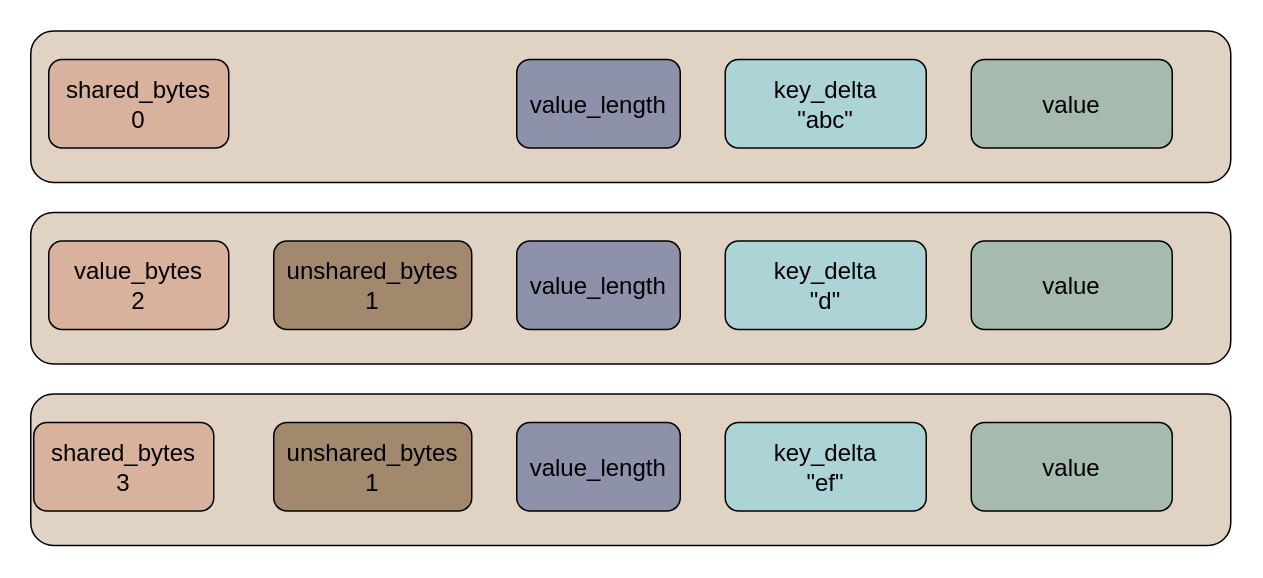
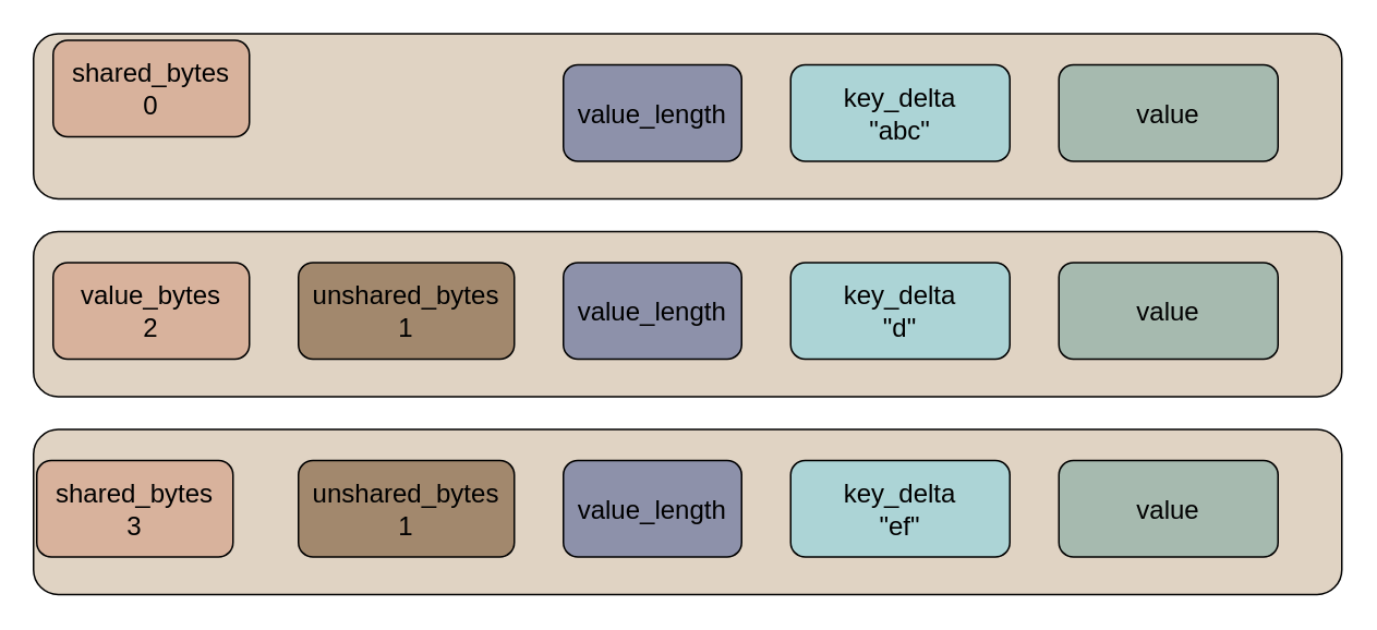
  <mxCell id="0" />
  <mxCell id="1" parent="0" />
  <mxCell id="2" value="" style="group" vertex="1" connectable="0" parent="1"><mxGeometry x="20" y="20" width="800" height="101" as="geometry" /></mxCell>
  <mxCell id="3" value="" style="rounded=1;whiteSpace=wrap;html=1;fontSize=16;fillColor=#E0D3C3;" parent="2" vertex="1"><mxGeometry width="800" height="101" as="geometry" /></mxCell>
- <mxCell id="4" value="shared_bytes&lt;br&gt;0" style="rounded=1;whiteSpace=wrap;html=1;fontSize=16;fillColor=#D8B29C;fontColor=default;labelBackgroundColor=none;" parent="2" vertex="1"><mxGeometry x="12" y="19" width="120" height="59" as="geometry" /></mxCell>
+ <mxCell id="4" value="shared_bytes&lt;br&gt;0" style="rounded=1;whiteSpace=wrap;html=1;fontSize=16;fillColor=#D8B29C;fontColor=default;labelBackgroundColor=none;" parent="2" vertex="1"><mxGeometry x="12" y="4" width="120" height="59" as="geometry" /></mxCell>
  <mxCell id="5" value="value_length&lt;br&gt;" style="rounded=1;whiteSpace=wrap;html=1;fontSize=16;fillColor=#8D91AA;fontColor=default;labelBackgroundColor=none;" parent="2" vertex="1"><mxGeometry x="324" y="19" width="109" height="59" as="geometry" /></mxCell>
  <mxCell id="6" value="key_delta&lt;br&gt;&quot;abc&quot;" style="rounded=1;whiteSpace=wrap;html=1;fontSize=16;fillColor=#ACD4D6;fontColor=default;labelBackgroundColor=none;" parent="2" vertex="1"><mxGeometry x="463" y="19" width="134" height="59" as="geometry" /></mxCell>
  <mxCell id="7" value="value" style="rounded=1;whiteSpace=wrap;html=1;fontSize=16;fillColor=#A6BAAF;fontColor=default;labelBackgroundColor=none;" vertex="1" parent="2"><mxGeometry x="627" y="19" width="134" height="59" as="geometry" /></mxCell>
  <mxCell id="8" value="" style="group" vertex="1" connectable="0" parent="1"><mxGeometry x="20" y="141" width="800" height="101" as="geometry" /></mxCell>
  <mxCell id="9" value="" style="rounded=1;whiteSpace=wrap;html=1;fontSize=16;fillColor=#E0D3C3;" vertex="1" parent="8"><mxGeometry width="800" height="101" as="geometry" /></mxCell>
  <mxCell id="10" value="value_bytes&lt;br&gt;2" style="rounded=1;whiteSpace=wrap;html=1;fontSize=16;fillColor=#D8B29C;fontColor=default;labelBackgroundColor=none;" vertex="1" parent="8"><mxGeometry x="12" y="19" width="120" height="59" as="geometry" /></mxCell>
  <mxCell id="11" value="value_length&lt;br&gt;" style="rounded=1;whiteSpace=wrap;html=1;fontSize=16;fillColor=#8D91AA;fontColor=default;labelBackgroundColor=none;" vertex="1" parent="8"><mxGeometry x="324" y="19" width="109" height="59" as="geometry" /></mxCell>
  <mxCell id="12" value="key_delta&lt;br&gt;&quot;d&quot;" style="rounded=1;whiteSpace=wrap;html=1;fontSize=16;fillColor=#ACD4D6;fontColor=default;labelBackgroundColor=none;" vertex="1" parent="8"><mxGeometry x="463" y="19" width="134" height="59" as="geometry" /></mxCell>
  <mxCell id="13" value="unshared_bytes&lt;br&gt;1" style="rounded=1;whiteSpace=wrap;html=1;fontSize=16;fillColor=#A2886D;fontColor=default;labelBackgroundColor=none;" vertex="1" parent="8"><mxGeometry x="162" y="19" width="132" height="59" as="geometry" /></mxCell>
  <mxCell id="14" value="value" style="rounded=1;whiteSpace=wrap;html=1;fontSize=16;fillColor=#A6BAAF;fontColor=default;labelBackgroundColor=none;" vertex="1" parent="8"><mxGeometry x="627" y="19" width="134" height="59" as="geometry" /></mxCell>
  <mxCell id="15" value="" style="group" vertex="1" connectable="0" parent="1"><mxGeometry x="20" y="262" width="800" height="101" as="geometry" /></mxCell>
  <mxCell id="16" value="" style="rounded=1;whiteSpace=wrap;html=1;fontSize=16;fillColor=#E0D3C3;" vertex="1" parent="15"><mxGeometry width="800" height="101" as="geometry" /></mxCell>
  <mxCell id="17" value="shared_bytes&lt;br&gt;3" style="rounded=1;whiteSpace=wrap;html=1;fontSize=16;fillColor=#D8B29C;fontColor=default;labelBackgroundColor=none;" vertex="1" parent="15"><mxGeometry x="2" y="19" width="120" height="59" as="geometry" /></mxCell>
  <mxCell id="18" value="value_length&lt;br&gt;" style="rounded=1;whiteSpace=wrap;html=1;fontSize=16;fillColor=#8D91AA;fontColor=default;labelBackgroundColor=none;" vertex="1" parent="15"><mxGeometry x="324" y="19" width="109" height="59" as="geometry" /></mxCell>
  <mxCell id="19" value="key_delta&lt;br&gt;&quot;ef&quot;" style="rounded=1;whiteSpace=wrap;html=1;fontSize=16;fillColor=#ACD4D6;fontColor=default;labelBackgroundColor=none;" vertex="1" parent="15"><mxGeometry x="463" y="19" width="134" height="59" as="geometry" /></mxCell>
  <mxCell id="20" value="unshared_bytes&lt;br&gt;1" style="rounded=1;whiteSpace=wrap;html=1;fontSize=16;fillColor=#A2886D;fontColor=default;labelBackgroundColor=none;" vertex="1" parent="15"><mxGeometry x="162" y="19" width="132" height="59" as="geometry" /></mxCell>
  <mxCell id="21" value="value" style="rounded=1;whiteSpace=wrap;html=1;fontSize=16;fillColor=#A6BAAF;fontColor=default;labelBackgroundColor=none;" vertex="1" parent="15"><mxGeometry x="627" y="19" width="134" height="59" as="geometry" /></mxCell>
